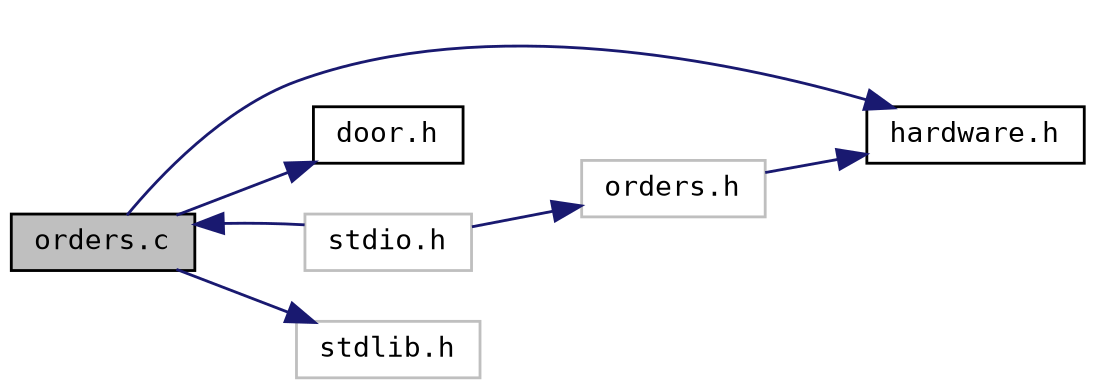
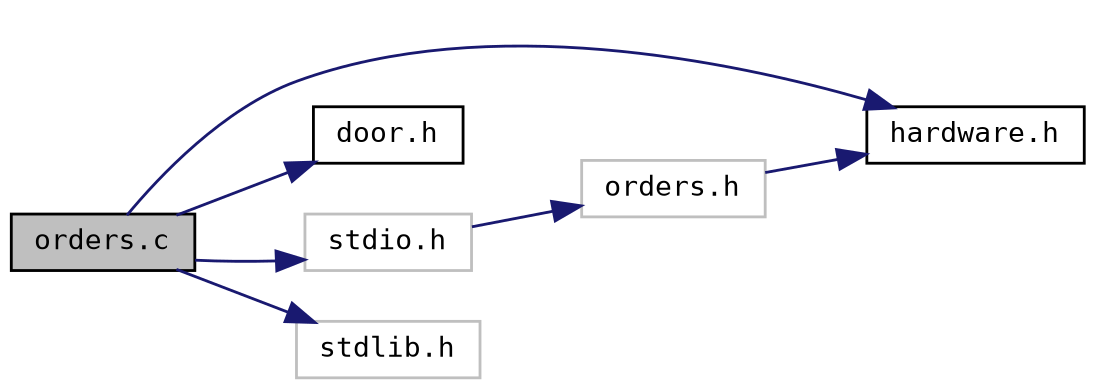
  digraph {
    fontname="DejaVu Sans Mono"
    rankdir=LR
    node [color=black fillcolor=white fontname="DejaVu Sans Mono" fontsize=10 shape=record style=filled]
    edge [color=midnightblue fontname="DejaVu Sans Mono" fontsize=10 labelfontname=Helvetica labelfontsize=10 style=solid]
    n1 [fillcolor=grey75 fontcolor=black height=0.2 label="orders.c" width=0.4]
    n2 [height=0.2 label="hardware.h" width=0.4]
    n3 [height=0.2 label="door.h" width=0.4]
    n4 [color=grey75 height=0.2 label="stdio.h" width=0.4]
    n5 [color=grey75 height=0.2 label="stdlib.h" width=0.4]
    n6 [color=grey75 height=0.2 label="orders.h" width=0.4]
    n1 -> n2
    n1 -> n3
-   n4 -> n1
+   n1 -> n4
    n1 -> n5
    n4 -> n6
    n6 -> n2
  }
